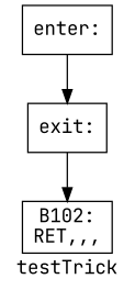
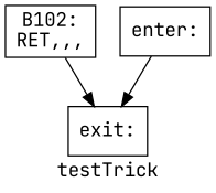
  digraph {
    fontname="JetBrains Mono"
    label=testTrick
    node [fontname="JetBrains Mono" shape=box]
    edge [fontname="JetBrains Mono"]
    n1 [label="B102:\nRET,,,\n"]
    n2 [label="exit:\n"]
    n3 [label="enter:\n"]
-   n2 -> n1
+   n1 -> n2
    n3 -> n2
  }
